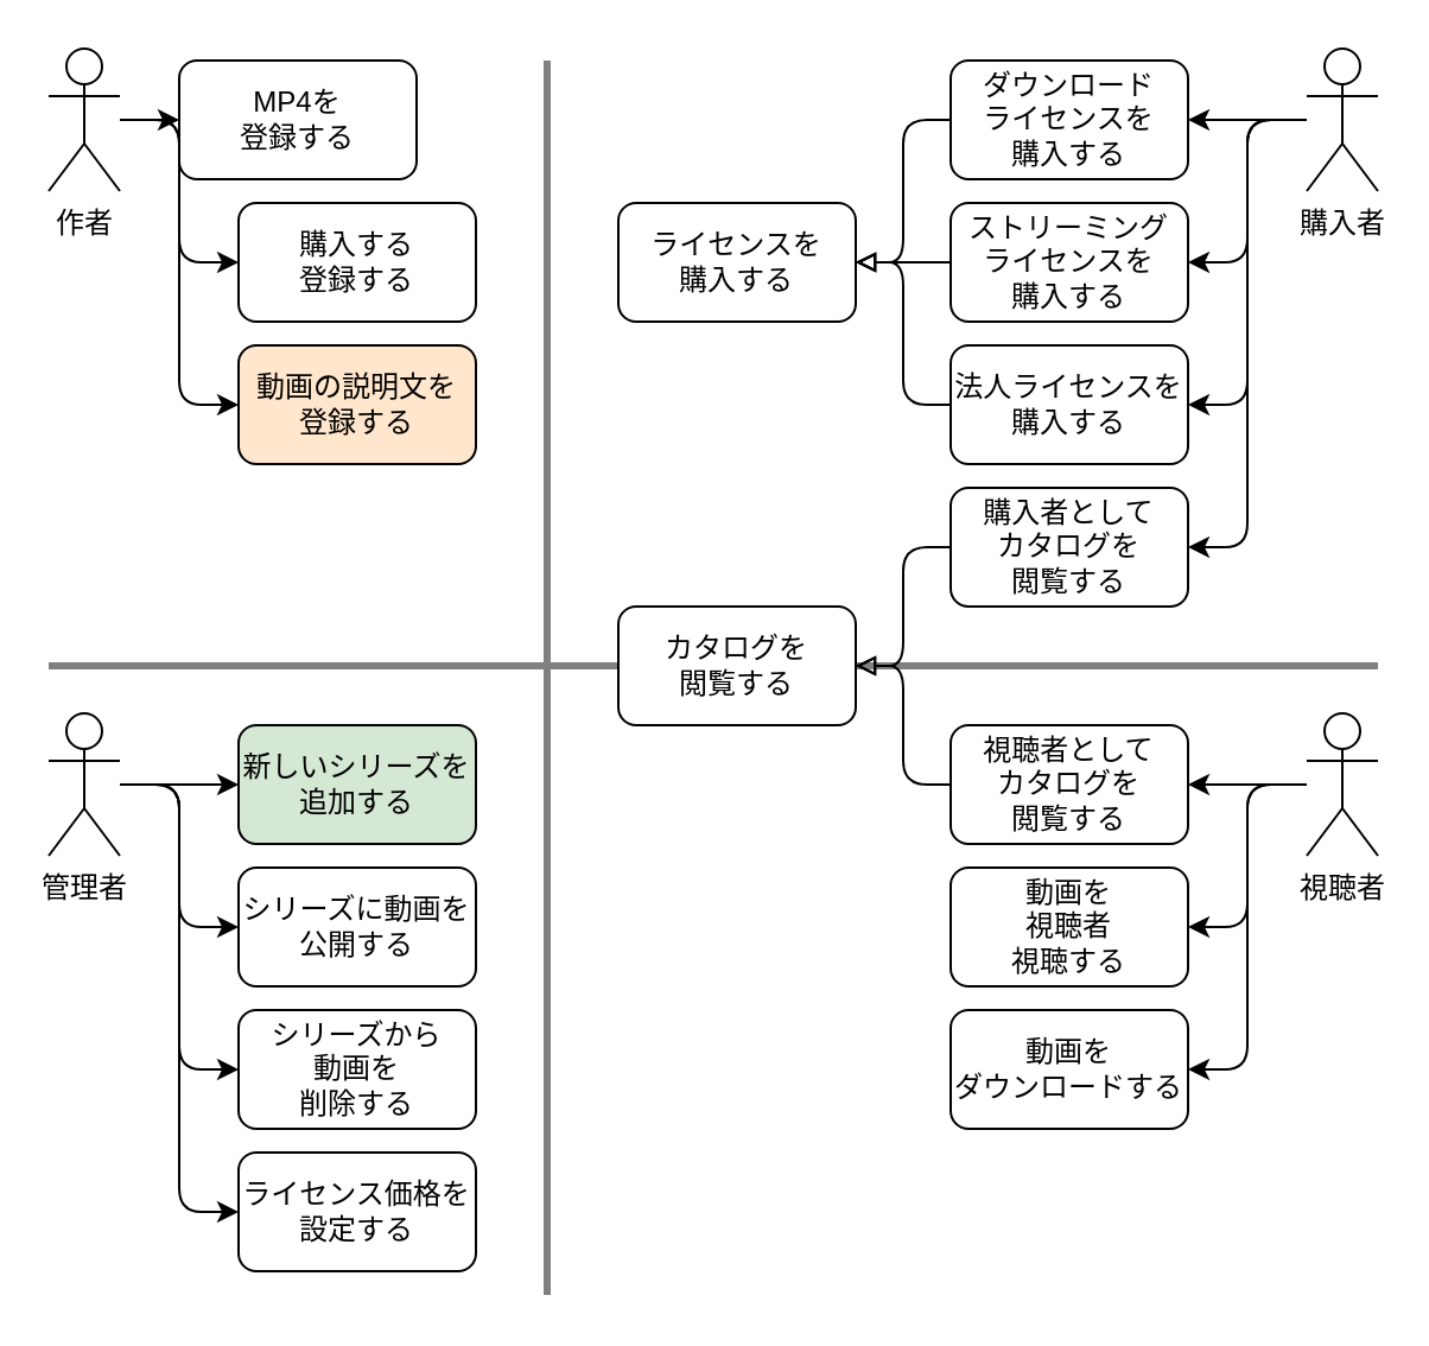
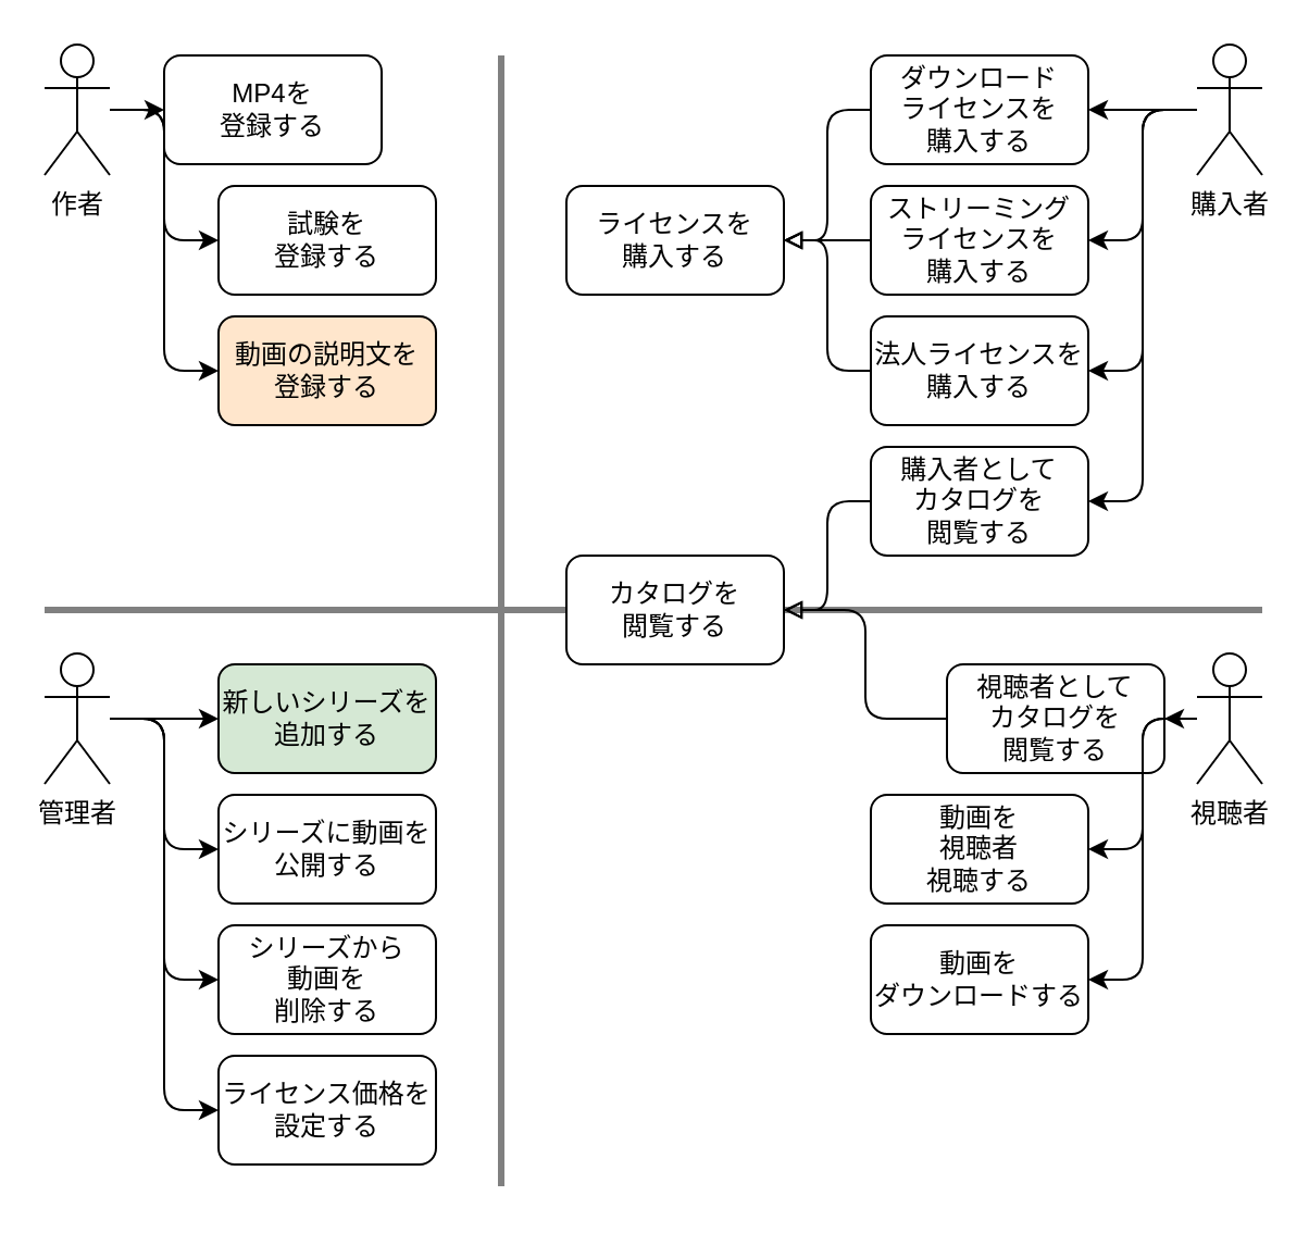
  <mxCell id="0" />
  <mxCell id="1" parent="0" />
  <mxCell id="2" value="" style="endArrow=none;html=1;strokeWidth=3;strokeColor=#808080;" edge="1" parent="1"><mxGeometry width="50" height="50" relative="1" as="geometry"><mxPoint x="580" y="280" as="sourcePoint" /><mxPoint x="20" y="280" as="targetPoint" /></mxGeometry></mxCell>
  <mxCell id="3" style="edgeStyle=orthogonalEdgeStyle;html=1;entryX=0;entryY=0.5;entryDx=0;entryDy=0;" edge="1" parent="1" source="6" target="7"><mxGeometry relative="1" as="geometry" /></mxCell>
  <mxCell id="4" style="edgeStyle=orthogonalEdgeStyle;html=1;entryX=0;entryY=0.5;entryDx=0;entryDy=0;" edge="1" parent="1" source="6" target="8"><mxGeometry relative="1" as="geometry" /></mxCell>
  <mxCell id="5" style="edgeStyle=orthogonalEdgeStyle;html=1;entryX=0;entryY=0.5;entryDx=0;entryDy=0;" edge="1" parent="1" source="6" target="9"><mxGeometry relative="1" as="geometry" /></mxCell>
  <mxCell id="6" value="作者" style="shape=umlActor;verticalLabelPosition=bottom;verticalAlign=top;html=1;outlineConnect=0;" vertex="1" parent="1"><mxGeometry x="20" y="20" width="30" height="60" as="geometry" /></mxCell>
  <mxCell id="7" value="MP4を&lt;br&gt;登録する" style="rounded=1;whiteSpace=wrap;html=1;" vertex="1" parent="1"><mxGeometry x="75" y="25" width="100" height="50" as="geometry" /></mxCell>
- <mxCell id="8" value="購入する&lt;br&gt;登録する" style="rounded=1;whiteSpace=wrap;html=1;" vertex="1" parent="1"><mxGeometry x="100" y="85" width="100" height="50" as="geometry" /></mxCell>
+ <mxCell id="8" value="試験を&lt;br&gt;登録する" style="rounded=1;whiteSpace=wrap;html=1;" vertex="1" parent="1"><mxGeometry x="100" y="85" width="100" height="50" as="geometry" /></mxCell>
  <mxCell id="9" value="動画の説明文を&lt;br&gt;登録する" style="rounded=1;whiteSpace=wrap;html=1;fillColor=#ffe6cc;" vertex="1" parent="1"><mxGeometry x="100" y="145" width="100" height="50" as="geometry" /></mxCell>
  <mxCell id="10" style="edgeStyle=orthogonalEdgeStyle;html=1;entryX=0;entryY=0.5;entryDx=0;entryDy=0;" edge="1" parent="1" source="14" target="15"><mxGeometry relative="1" as="geometry" /></mxCell>
  <mxCell id="11" style="edgeStyle=orthogonalEdgeStyle;html=1;entryX=0;entryY=0.5;entryDx=0;entryDy=0;" edge="1" parent="1" source="14" target="16"><mxGeometry relative="1" as="geometry" /></mxCell>
  <mxCell id="12" style="edgeStyle=orthogonalEdgeStyle;html=1;entryX=0;entryY=0.5;entryDx=0;entryDy=0;" edge="1" parent="1" source="14" target="17"><mxGeometry relative="1" as="geometry" /></mxCell>
  <mxCell id="13" style="edgeStyle=orthogonalEdgeStyle;html=1;entryX=0;entryY=0.5;entryDx=0;entryDy=0;" edge="1" parent="1" source="14" target="18"><mxGeometry relative="1" as="geometry" /></mxCell>
  <mxCell id="14" value="管理者" style="shape=umlActor;verticalLabelPosition=bottom;verticalAlign=top;html=1;outlineConnect=0;" vertex="1" parent="1"><mxGeometry x="20" y="300" width="30" height="60" as="geometry" /></mxCell>
  <mxCell id="15" value="新しいシリーズを&lt;br&gt;追加する" style="rounded=1;whiteSpace=wrap;html=1;fillColor=#d5e8d4;" vertex="1" parent="1"><mxGeometry x="100" y="305" width="100" height="50" as="geometry" /></mxCell>
  <mxCell id="16" value="シリーズに動画を&lt;br&gt;公開する" style="rounded=1;whiteSpace=wrap;html=1;" vertex="1" parent="1"><mxGeometry x="100" y="365" width="100" height="50" as="geometry" /></mxCell>
  <mxCell id="17" value="シリーズから&lt;br&gt;動画を&lt;br&gt;削除する" style="rounded=1;whiteSpace=wrap;html=1;" vertex="1" parent="1"><mxGeometry x="100" y="425" width="100" height="50" as="geometry" /></mxCell>
  <mxCell id="18" value="ライセンス価格を&lt;br&gt;設定する" style="rounded=1;whiteSpace=wrap;html=1;" vertex="1" parent="1"><mxGeometry x="100" y="485" width="100" height="50" as="geometry" /></mxCell>
  <mxCell id="19" style="edgeStyle=orthogonalEdgeStyle;html=1;entryX=1;entryY=0.5;entryDx=0;entryDy=0;endArrow=block;endFill=0;" edge="1" parent="1" source="20" target="31"><mxGeometry relative="1" as="geometry" /></mxCell>
  <mxCell id="20" value="ダウンロード&lt;br&gt;ライセンスを&lt;br&gt;購入する" style="rounded=1;whiteSpace=wrap;html=1;" vertex="1" parent="1"><mxGeometry x="400" y="25" width="100" height="50" as="geometry" /></mxCell>
  <mxCell id="21" style="edgeStyle=orthogonalEdgeStyle;html=1;endArrow=block;endFill=0;" edge="1" parent="1" source="22" target="31"><mxGeometry relative="1" as="geometry" /></mxCell>
  <mxCell id="22" value="ストリーミング&lt;br&gt;ライセンスを&lt;br&gt;購入する" style="rounded=1;whiteSpace=wrap;html=1;" vertex="1" parent="1"><mxGeometry x="400" y="85" width="100" height="50" as="geometry" /></mxCell>
  <mxCell id="23" style="edgeStyle=orthogonalEdgeStyle;html=1;entryX=1;entryY=0.5;entryDx=0;entryDy=0;endArrow=block;endFill=0;" edge="1" parent="1" source="24" target="31"><mxGeometry relative="1" as="geometry" /></mxCell>
  <mxCell id="24" value="法人ライセンスを&lt;br&gt;購入する" style="rounded=1;whiteSpace=wrap;html=1;" vertex="1" parent="1"><mxGeometry x="400" y="145" width="100" height="50" as="geometry" /></mxCell>
  <mxCell id="25" style="edgeStyle=orthogonalEdgeStyle;html=1;endArrow=block;endFill=0;" edge="1" parent="1" source="26" target="32"><mxGeometry relative="1" as="geometry" /></mxCell>
  <mxCell id="26" value="購入者として&lt;br&gt;カタログを&lt;br&gt;閲覧する" style="rounded=1;whiteSpace=wrap;html=1;" vertex="1" parent="1"><mxGeometry x="400" y="205" width="100" height="50" as="geometry" /></mxCell>
  <mxCell id="27" style="edgeStyle=orthogonalEdgeStyle;html=1;entryX=1;entryY=0.5;entryDx=0;entryDy=0;endArrow=block;endFill=0;" edge="1" parent="1" source="28" target="32"><mxGeometry relative="1" as="geometry" /></mxCell>
- <mxCell id="28" value="視聴者として&lt;br&gt;カタログを&lt;br&gt;閲覧する" style="rounded=1;whiteSpace=wrap;html=1;" vertex="1" parent="1"><mxGeometry x="400" y="305" width="100" height="50" as="geometry" /></mxCell>
+ <mxCell id="28" value="視聴者として&lt;br&gt;カタログを&lt;br&gt;閲覧する" style="rounded=1;whiteSpace=wrap;html=1;" vertex="1" parent="1"><mxGeometry x="435" y="305" width="100" height="50" as="geometry" /></mxCell>
  <mxCell id="29" value="動画を&lt;br&gt;視聴者&lt;br&gt;視聴する" style="rounded=1;whiteSpace=wrap;html=1;" vertex="1" parent="1"><mxGeometry x="400" y="365" width="100" height="50" as="geometry" /></mxCell>
  <mxCell id="30" value="動画を&lt;br&gt;ダウンロードする" style="rounded=1;whiteSpace=wrap;html=1;" vertex="1" parent="1"><mxGeometry x="400" y="425" width="100" height="50" as="geometry" /></mxCell>
  <mxCell id="31" value="ライセンスを&lt;br&gt;購入する" style="rounded=1;whiteSpace=wrap;html=1;" vertex="1" parent="1"><mxGeometry x="260" y="85" width="100" height="50" as="geometry" /></mxCell>
  <mxCell id="32" value="カタログを&lt;br&gt;閲覧する" style="rounded=1;whiteSpace=wrap;html=1;" vertex="1" parent="1"><mxGeometry x="260" y="255" width="100" height="50" as="geometry" /></mxCell>
  <mxCell id="33" style="edgeStyle=orthogonalEdgeStyle;html=1;entryX=1;entryY=0.5;entryDx=0;entryDy=0;" edge="1" parent="1" source="37" target="20"><mxGeometry relative="1" as="geometry" /></mxCell>
  <mxCell id="34" style="edgeStyle=orthogonalEdgeStyle;html=1;entryX=1;entryY=0.5;entryDx=0;entryDy=0;" edge="1" parent="1" source="37" target="22"><mxGeometry relative="1" as="geometry" /></mxCell>
  <mxCell id="35" style="edgeStyle=orthogonalEdgeStyle;html=1;entryX=1;entryY=0.5;entryDx=0;entryDy=0;" edge="1" parent="1" source="37" target="24"><mxGeometry relative="1" as="geometry" /></mxCell>
  <mxCell id="36" style="edgeStyle=orthogonalEdgeStyle;html=1;entryX=1;entryY=0.5;entryDx=0;entryDy=0;" edge="1" parent="1" source="37" target="26"><mxGeometry relative="1" as="geometry" /></mxCell>
  <mxCell id="37" value="購入者" style="shape=umlActor;verticalLabelPosition=bottom;verticalAlign=top;html=1;outlineConnect=0;" vertex="1" parent="1"><mxGeometry x="550" y="20" width="30" height="60" as="geometry" /></mxCell>
  <mxCell id="38" style="edgeStyle=orthogonalEdgeStyle;html=1;entryX=1;entryY=0.5;entryDx=0;entryDy=0;" edge="1" parent="1" source="41" target="28"><mxGeometry relative="1" as="geometry" /></mxCell>
  <mxCell id="39" style="edgeStyle=orthogonalEdgeStyle;html=1;entryX=1;entryY=0.5;entryDx=0;entryDy=0;" edge="1" parent="1" source="41" target="29"><mxGeometry relative="1" as="geometry" /></mxCell>
  <mxCell id="40" style="edgeStyle=orthogonalEdgeStyle;html=1;entryX=1;entryY=0.5;entryDx=0;entryDy=0;" edge="1" parent="1" source="41" target="30"><mxGeometry relative="1" as="geometry" /></mxCell>
  <mxCell id="41" value="視聴者" style="shape=umlActor;verticalLabelPosition=bottom;verticalAlign=top;html=1;outlineConnect=0;" vertex="1" parent="1"><mxGeometry x="550" y="300" width="30" height="60" as="geometry" /></mxCell>
  <mxCell id="42" value="" style="endArrow=none;html=1;strokeWidth=3;strokeColor=#808080;" edge="1" parent="1"><mxGeometry width="50" height="50" relative="1" as="geometry"><mxPoint x="230" y="545" as="sourcePoint" /><mxPoint x="230" y="25" as="targetPoint" /></mxGeometry></mxCell>
